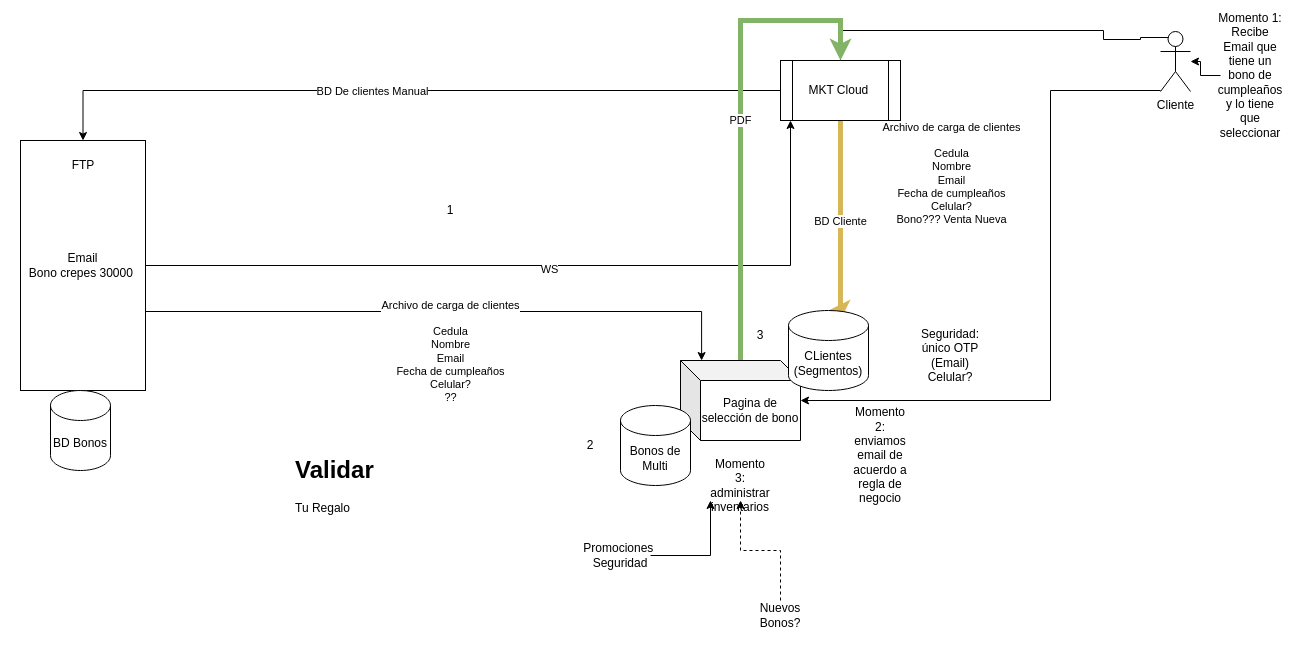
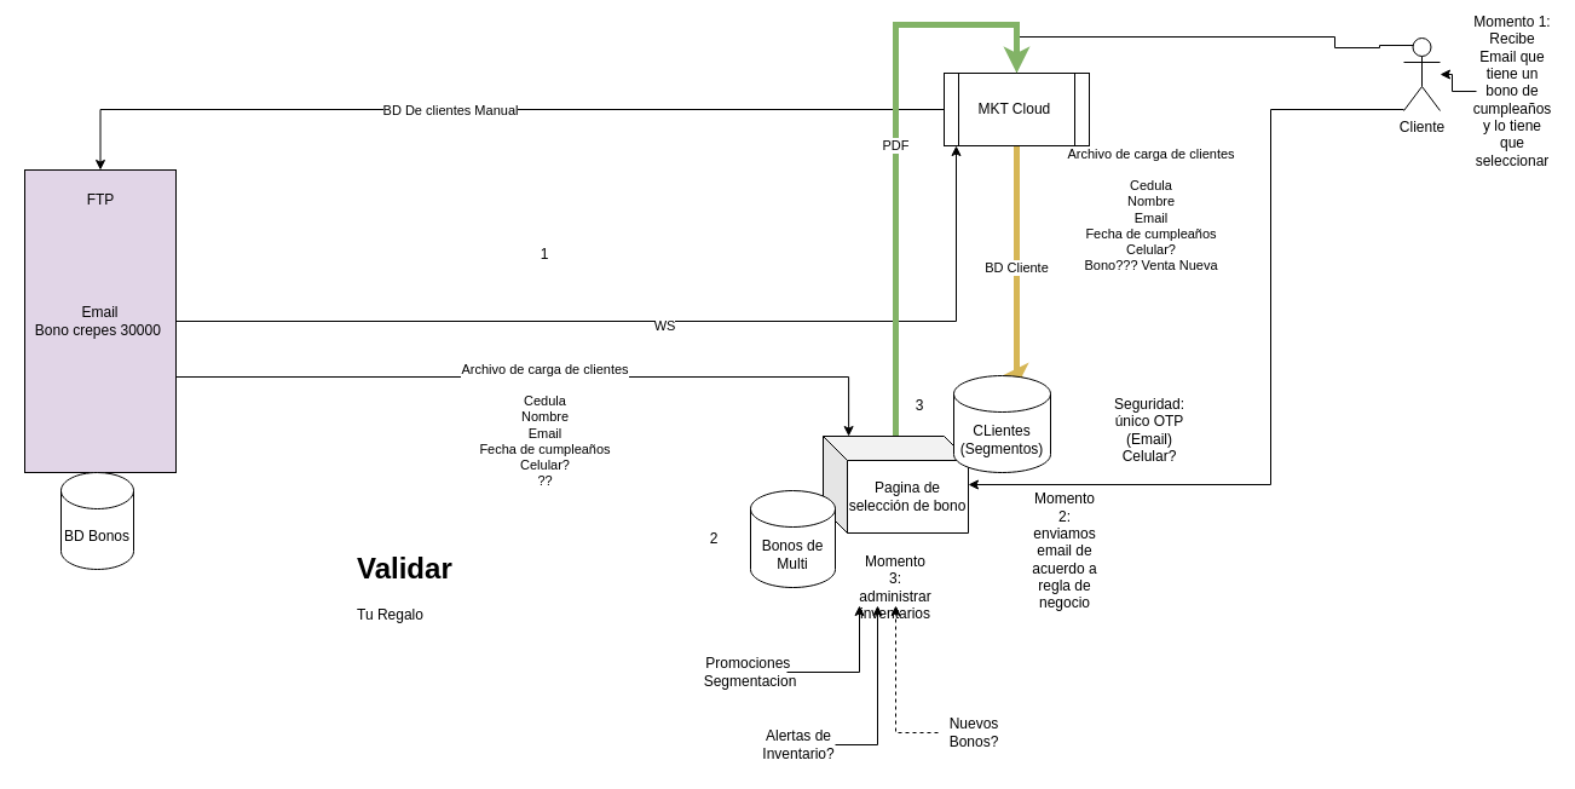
  <mxCell id="0" />
  <mxCell id="1" parent="0" />
  <mxCell id="2" style="edgeStyle=orthogonalEdgeStyle;rounded=0;orthogonalLoop=1;jettySize=auto;html=1;" edge="1" parent="1" source="5" target="11"><mxGeometry relative="1" as="geometry"><Array as="points"><mxPoint x="790" y="265" /></Array></mxGeometry></mxCell>
  <mxCell id="3" value="WS" style="edgeLabel;html=1;align=center;verticalAlign=middle;resizable=0;points=[];" vertex="1" connectable="0" parent="2"><mxGeometry x="0.02" y="-3" relative="1" as="geometry"><mxPoint as="offset" /></mxGeometry></mxCell>
  <mxCell id="4" value="Archivo de carga de clientes&lt;br&gt;&lt;br&gt;Cedula&lt;br&gt;Nombre&lt;br&gt;Email&lt;br&gt;Fecha de cumpleaños&lt;br&gt;Celular?&lt;br&gt;??" style="edgeStyle=orthogonalEdgeStyle;rounded=0;orthogonalLoop=1;jettySize=auto;html=1;entryX=0.176;entryY=-0.012;entryDx=0;entryDy=0;entryPerimeter=0;" edge="1" parent="1"><mxGeometry x="0.009" y="-40" relative="1" as="geometry"><mxPoint x="145" y="311" as="sourcePoint" /><mxPoint x="701.12" y="360.04" as="targetPoint" /><Array as="points"><mxPoint x="701" y="311" /></Array><mxPoint as="offset" /></mxGeometry></mxCell>
- <mxCell id="5" value="Email&lt;br&gt;Bono crepes 30000&amp;nbsp;" style="rounded=0;whiteSpace=wrap;html=1;" vertex="1" parent="1"><mxGeometry x="20" y="140" width="125" height="250" as="geometry" /></mxCell>
+ <mxCell id="5" value="Email&lt;br&gt;Bono crepes 30000&amp;nbsp;" style="rounded=0;whiteSpace=wrap;html=1;fillColor=#e1d5e7;" vertex="1" parent="1"><mxGeometry x="20" y="140" width="125" height="250" as="geometry" /></mxCell>
  <mxCell id="6" style="edgeStyle=orthogonalEdgeStyle;rounded=0;orthogonalLoop=1;jettySize=auto;html=1;entryX=0.5;entryY=0;entryDx=0;entryDy=0;" edge="1" parent="1" source="11" target="5"><mxGeometry relative="1" as="geometry" /></mxCell>
  <mxCell id="7" value="BD De clientes Manual" style="edgeLabel;html=1;align=center;verticalAlign=middle;resizable=0;points=[];" vertex="1" connectable="0" parent="6"><mxGeometry x="0.093" relative="1" as="geometry"><mxPoint as="offset" /></mxGeometry></mxCell>
  <mxCell id="8" style="edgeStyle=orthogonalEdgeStyle;rounded=0;orthogonalLoop=1;jettySize=auto;html=1;entryX=0.75;entryY=0.1;entryDx=0;entryDy=0;entryPerimeter=0;" edge="1" parent="1" source="11" target="20"><mxGeometry relative="1" as="geometry"><Array as="points"><mxPoint x="840" y="30" /><mxPoint x="1103" y="30" /><mxPoint x="1103" y="39" /><mxPoint x="1140" y="39" /><mxPoint x="1140" y="37" /></Array></mxGeometry></mxCell>
  <mxCell id="9" value="BD Cliente" style="edgeStyle=orthogonalEdgeStyle;rounded=0;jumpSize=11;orthogonalLoop=1;jettySize=auto;html=1;strokeWidth=5;fillColor=#fff2cc;strokeColor=#d6b656;entryX=0.5;entryY=0;entryDx=0;entryDy=0;entryPerimeter=0;" edge="1" parent="1" source="11" target="33"><mxGeometry relative="1" as="geometry"><Array as="points"><mxPoint x="840" y="310" /></Array></mxGeometry></mxCell>
  <mxCell id="10" value="Archivo de carga de clientes&lt;br style=&quot;border-color: var(--border-color);&quot;&gt;&lt;br style=&quot;border-color: var(--border-color);&quot;&gt;Cedula&lt;br style=&quot;border-color: var(--border-color);&quot;&gt;Nombre&lt;br style=&quot;border-color: var(--border-color);&quot;&gt;Email&lt;br style=&quot;border-color: var(--border-color);&quot;&gt;Fecha de cumpleaños&lt;br style=&quot;border-color: var(--border-color);&quot;&gt;Celular?&lt;br style=&quot;border-color: var(--border-color);&quot;&gt;Bono??? Venta Nueva" style="edgeLabel;html=1;align=center;verticalAlign=middle;resizable=0;points=[];" vertex="1" connectable="0" parent="9"><mxGeometry x="-0.463" y="7" relative="1" as="geometry"><mxPoint x="103" y="-2" as="offset" /></mxGeometry></mxCell>
  <mxCell id="11" value="MKT Cloud&amp;nbsp;" style="shape=process;whiteSpace=wrap;html=1;backgroundOutline=1;" vertex="1" parent="1"><mxGeometry x="780" y="60" width="120" height="60" as="geometry" /></mxCell>
  <mxCell id="12" value="BD Bonos" style="shape=cylinder3;whiteSpace=wrap;html=1;boundedLbl=1;backgroundOutline=1;size=15;" vertex="1" parent="1"><mxGeometry x="50" y="390" width="60" height="80" as="geometry" /></mxCell>
  <mxCell id="13" value="FTP" style="text;html=1;strokeColor=none;fillColor=none;align=center;verticalAlign=middle;whiteSpace=wrap;rounded=0;" vertex="1" parent="1"><mxGeometry x="52.5" y="150" width="60" height="30" as="geometry" /></mxCell>
  <mxCell id="14" value="1" style="text;html=1;strokeColor=none;fillColor=none;align=center;verticalAlign=middle;whiteSpace=wrap;rounded=0;" vertex="1" parent="1"><mxGeometry x="420" y="195" width="60" height="30" as="geometry" /></mxCell>
  <mxCell id="15" value="2" style="text;html=1;strokeColor=none;fillColor=none;align=center;verticalAlign=middle;whiteSpace=wrap;rounded=0;" vertex="1" parent="1"><mxGeometry x="560" y="430" width="60" height="30" as="geometry" /></mxCell>
  <mxCell id="16" value="3" style="text;html=1;strokeColor=none;fillColor=none;align=center;verticalAlign=middle;whiteSpace=wrap;rounded=0;" vertex="1" parent="1"><mxGeometry x="730" y="320" width="60" height="30" as="geometry" /></mxCell>
  <mxCell id="17" value="PDF" style="edgeStyle=orthogonalEdgeStyle;rounded=0;orthogonalLoop=1;jettySize=auto;html=1;entryX=0.5;entryY=0;entryDx=0;entryDy=0;fillColor=#d5e8d4;strokeColor=#82b366;jumpSize=11;strokeWidth=5;" edge="1" parent="1" source="18" target="11"><mxGeometry relative="1" as="geometry"><Array as="points"><mxPoint x="740" y="20" /><mxPoint x="840" y="20" /></Array></mxGeometry></mxCell>
  <mxCell id="18" value="Pagina de selección de bono" style="shape=cube;whiteSpace=wrap;html=1;boundedLbl=1;backgroundOutline=1;darkOpacity=0.05;darkOpacity2=0.1;" vertex="1" parent="1"><mxGeometry x="680" y="360" width="120" height="80" as="geometry" /></mxCell>
  <mxCell id="19" style="edgeStyle=orthogonalEdgeStyle;rounded=0;orthogonalLoop=1;jettySize=auto;html=1;" edge="1" parent="1" source="20" target="18"><mxGeometry relative="1" as="geometry"><Array as="points"><mxPoint x="1050" y="90" /><mxPoint x="1050" y="400" /></Array></mxGeometry></mxCell>
  <mxCell id="20" value="Cliente" style="shape=umlActor;verticalLabelPosition=bottom;verticalAlign=top;html=1;outlineConnect=0;" vertex="1" parent="1"><mxGeometry x="1160" y="31" width="30" height="60" as="geometry" /></mxCell>
  <mxCell id="21" value="" style="edgeStyle=orthogonalEdgeStyle;rounded=0;orthogonalLoop=1;jettySize=auto;html=1;" edge="1" parent="1" source="22" target="20"><mxGeometry relative="1" as="geometry" /></mxCell>
  <mxCell id="22" value="Momento 1: Recibe Email que tiene un bono de cumpleaños y lo tiene que seleccionar" style="text;html=1;strokeColor=none;fillColor=none;align=center;verticalAlign=middle;whiteSpace=wrap;rounded=0;" vertex="1" parent="1"><mxGeometry x="1220" y="60" width="60" height="30" as="geometry" /></mxCell>
  <mxCell id="23" value="Momento 2: enviamos email de acuerdo a regla de negocio" style="text;html=1;strokeColor=none;fillColor=none;align=center;verticalAlign=middle;whiteSpace=wrap;rounded=0;" vertex="1" parent="1"><mxGeometry x="850" y="440" width="60" height="30" as="geometry" /></mxCell>
  <mxCell id="24" value="Momento 3: administrar inventarios" style="text;html=1;strokeColor=none;fillColor=none;align=center;verticalAlign=middle;whiteSpace=wrap;rounded=0;" vertex="1" parent="1"><mxGeometry x="710" y="470" width="60" height="30" as="geometry" /></mxCell>
+ <mxCell id="25" style="edgeStyle=orthogonalEdgeStyle;rounded=0;orthogonalLoop=1;jettySize=auto;html=1;entryX=0.25;entryY=1;entryDx=0;entryDy=0;" edge="1" parent="1" source="26" target="24"><mxGeometry relative="1" as="geometry" /></mxCell>
+ <mxCell id="26" value="Alertas de Inventario?" style="text;html=1;strokeColor=none;fillColor=none;align=center;verticalAlign=middle;whiteSpace=wrap;rounded=0;" vertex="1" parent="1"><mxGeometry x="630" y="600" width="60" height="30" as="geometry" /></mxCell>
  <mxCell id="27" style="edgeStyle=orthogonalEdgeStyle;rounded=0;orthogonalLoop=1;jettySize=auto;html=1;dashed=1;" edge="1" parent="1" source="28" target="24"><mxGeometry relative="1" as="geometry" /></mxCell>
- <mxCell id="28" value="Nuevos Bonos?" style="text;html=1;strokeColor=none;fillColor=none;align=center;verticalAlign=middle;whiteSpace=wrap;rounded=0;" vertex="1" parent="1"><mxGeometry x="750" y="600" width="60" height="30" as="geometry" /></mxCell>
+ <mxCell id="28" value="Nuevos Bonos?" style="text;html=1;strokeColor=none;fillColor=none;align=center;verticalAlign=middle;whiteSpace=wrap;rounded=0;" vertex="1" parent="1"><mxGeometry x="775" y="590" width="60" height="30" as="geometry" /></mxCell>
  <mxCell id="29" style="edgeStyle=orthogonalEdgeStyle;rounded=0;orthogonalLoop=1;jettySize=auto;html=1;entryX=0;entryY=1;entryDx=0;entryDy=0;" edge="1" parent="1" source="30" target="24"><mxGeometry relative="1" as="geometry" /></mxCell>
- <mxCell id="30" value="Promociones&amp;nbsp;&lt;br&gt;Seguridad" style="text;html=1;strokeColor=none;fillColor=none;align=center;verticalAlign=middle;whiteSpace=wrap;rounded=0;" vertex="1" parent="1"><mxGeometry x="590" y="540" width="60" height="30" as="geometry" /></mxCell>
+ <mxCell id="30" value="Promociones&amp;nbsp;&lt;br&gt;Segmentacion" style="text;html=1;strokeColor=none;fillColor=none;align=center;verticalAlign=middle;whiteSpace=wrap;rounded=0;" vertex="1" parent="1"><mxGeometry x="590" y="540" width="60" height="30" as="geometry" /></mxCell>
  <mxCell id="31" value="Seguridad:&lt;br&gt;único OTP (Email)&lt;br&gt;Celular?" style="text;html=1;strokeColor=none;fillColor=none;align=center;verticalAlign=middle;whiteSpace=wrap;rounded=0;" vertex="1" parent="1"><mxGeometry x="920" y="340" width="60" height="30" as="geometry" /></mxCell>
  <mxCell id="32" value="Bonos de Multi" style="shape=cylinder3;whiteSpace=wrap;html=1;boundedLbl=1;backgroundOutline=1;size=15;" vertex="1" parent="1"><mxGeometry x="620" y="405" width="70" height="80" as="geometry" /></mxCell>
  <mxCell id="33" value="CLientes (Segmentos)" style="shape=cylinder3;whiteSpace=wrap;html=1;boundedLbl=1;backgroundOutline=1;size=15;" vertex="1" parent="1"><mxGeometry x="788" y="310" width="80" height="80" as="geometry" /></mxCell>
  <mxCell id="34" value="&lt;h1&gt;Validar&lt;/h1&gt;&lt;p&gt;Tu Regalo&amp;nbsp;&lt;/p&gt;&lt;p&gt;&lt;br&gt;&lt;/p&gt;&lt;p&gt;&lt;br&gt;&lt;/p&gt;" style="text;html=1;strokeColor=none;fillColor=none;spacing=5;spacingTop=-20;whiteSpace=wrap;overflow=hidden;rounded=0;" vertex="1" parent="1"><mxGeometry x="290" y="450" width="190" height="120" as="geometry" /></mxCell>
